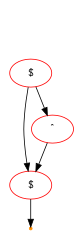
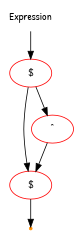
  digraph {
    fontname="Patrick Hand"
    node [shape=oval color=red fontname="Patrick Hand"]
    edge [fontname="Patrick Hand"]
+   n1 [label=Expression shape=plaintext]
    n2 [label="$"]
    n3 [label="$"]
    n4 [label="^"]
    end [shape=point color=darkorange]
+   n1 -> n2
    n2 -> n3
    n2 -> n4
    n3 -> end
    n4 -> n3
  }
